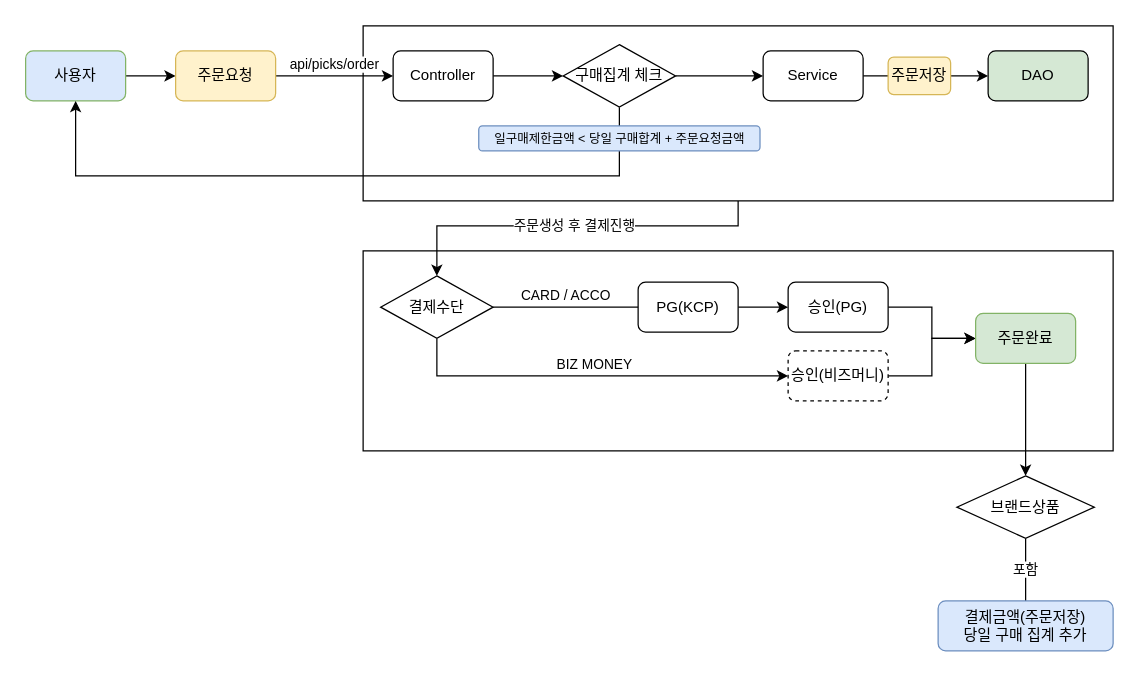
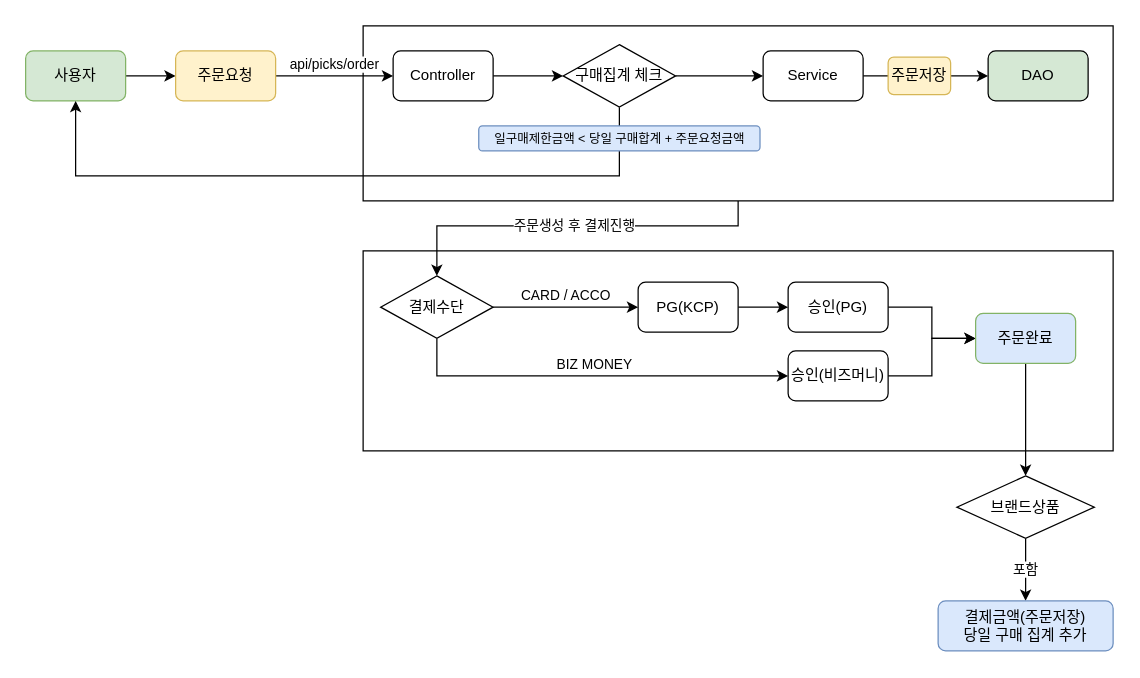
  <mxCell id="0" />
  <mxCell id="1" parent="0" />
  <mxCell id="2" value="" style="rounded=0;whiteSpace=wrap;html=1;" vertex="1" parent="1"><mxGeometry x="290" y="200" width="600" height="160" as="geometry" /></mxCell>
  <mxCell id="3" value="주문생성 후 결제진행" style="edgeStyle=orthogonalEdgeStyle;rounded=0;orthogonalLoop=1;jettySize=auto;html=1;" edge="1" parent="1" source="4" target="23"><mxGeometry relative="1" as="geometry"><Array as="points"><mxPoint x="590" y="180" /><mxPoint x="349" y="180" /></Array></mxGeometry></mxCell>
  <mxCell id="4" value="" style="rounded=0;whiteSpace=wrap;html=1;" vertex="1" parent="1"><mxGeometry x="290" y="20" width="600" height="140" as="geometry" /></mxCell>
  <mxCell id="5" style="edgeStyle=orthogonalEdgeStyle;rounded=0;orthogonalLoop=1;jettySize=auto;html=1;entryX=0;entryY=0.5;entryDx=0;entryDy=0;" edge="1" parent="1" source="6" target="8"><mxGeometry relative="1" as="geometry" /></mxCell>
- <mxCell id="6" value="사용자" style="rounded=1;whiteSpace=wrap;html=1;fillColor=#dae8fc;strokeColor=#82b366;" vertex="1" parent="1"><mxGeometry x="20" y="40" width="80" height="40" as="geometry" /></mxCell>
+ <mxCell id="6" value="사용자" style="rounded=1;whiteSpace=wrap;html=1;fillColor=#d5e8d4;strokeColor=#82b366;" vertex="1" parent="1"><mxGeometry x="20" y="40" width="80" height="40" as="geometry" /></mxCell>
  <mxCell id="7" value="api/picks/order" style="edgeStyle=orthogonalEdgeStyle;rounded=0;orthogonalLoop=1;jettySize=auto;html=1;labelPosition=center;verticalLabelPosition=top;align=center;verticalAlign=bottom;" edge="1" parent="1" source="8" target="10"><mxGeometry relative="1" as="geometry"><mxPoint as="offset" /></mxGeometry></mxCell>
  <mxCell id="8" value="주문요청" style="rounded=1;whiteSpace=wrap;html=1;fillColor=#fff2cc;strokeColor=#d6b656;" vertex="1" parent="1"><mxGeometry x="140" y="40" width="80" height="40" as="geometry" /></mxCell>
  <mxCell id="9" value="" style="edgeStyle=orthogonalEdgeStyle;rounded=0;orthogonalLoop=1;jettySize=auto;html=1;" edge="1" parent="1" source="10" target="13"><mxGeometry relative="1" as="geometry" /></mxCell>
  <mxCell id="10" value="Controller" style="rounded=1;whiteSpace=wrap;html=1;" vertex="1" parent="1"><mxGeometry x="314" y="40" width="80" height="40" as="geometry" /></mxCell>
  <mxCell id="11" value="&lt;div&gt;&lt;br&gt;&lt;/div&gt;&lt;div&gt;&lt;br&gt;&lt;/div&gt;" style="edgeStyle=orthogonalEdgeStyle;rounded=0;orthogonalLoop=1;jettySize=auto;html=1;entryX=0.5;entryY=1;entryDx=0;entryDy=0;exitX=0.5;exitY=1;exitDx=0;exitDy=0;" edge="1" parent="1" source="13" target="6"><mxGeometry x="-0.0" relative="1" as="geometry"><Array as="points"><mxPoint x="495" y="140" /><mxPoint x="60" y="140" /></Array><mxPoint as="offset" /></mxGeometry></mxCell>
  <mxCell id="12" style="edgeStyle=orthogonalEdgeStyle;rounded=0;orthogonalLoop=1;jettySize=auto;html=1;entryX=0;entryY=0.5;entryDx=0;entryDy=0;" edge="1" parent="1" source="13" target="16"><mxGeometry relative="1" as="geometry" /></mxCell>
  <mxCell id="13" value="구매집계 체크" style="rhombus;whiteSpace=wrap;html=1;" vertex="1" parent="1"><mxGeometry x="450" y="35" width="90" height="50" as="geometry" /></mxCell>
  <mxCell id="14" value="&lt;font style=&quot;font-size: 10px;&quot;&gt;일구매제한금액 &amp;lt; 당일 구매합계 + 주문요청금액&lt;/font&gt;" style="rounded=1;whiteSpace=wrap;html=1;fillColor=#dae8fc;strokeColor=#6c8ebf;" vertex="1" parent="1"><mxGeometry x="382.5" y="100" width="225" height="20" as="geometry" /></mxCell>
  <mxCell id="15" value="" style="edgeStyle=orthogonalEdgeStyle;rounded=0;orthogonalLoop=1;jettySize=auto;html=1;" edge="1" parent="1" source="16" target="17"><mxGeometry relative="1" as="geometry" /></mxCell>
  <mxCell id="16" value="Service" style="rounded=1;whiteSpace=wrap;html=1;" vertex="1" parent="1"><mxGeometry x="610" y="40" width="80" height="40" as="geometry" /></mxCell>
  <mxCell id="17" value="DAO" style="rounded=1;whiteSpace=wrap;html=1;fillColor=#d5e8d4;" vertex="1" parent="1"><mxGeometry x="790" y="40" width="80" height="40" as="geometry" /></mxCell>
  <mxCell id="18" value="주문저장" style="rounded=1;whiteSpace=wrap;html=1;fillColor=#fff2cc;strokeColor=#d6b656;" vertex="1" parent="1"><mxGeometry x="710" y="45" width="50" height="30" as="geometry" /></mxCell>
  <mxCell id="19" value="" style="edgeStyle=orthogonalEdgeStyle;rounded=0;orthogonalLoop=1;jettySize=auto;html=1;" edge="1" parent="1" source="20" target="27"><mxGeometry relative="1" as="geometry" /></mxCell>
  <mxCell id="20" value="PG(KCP)" style="rounded=1;whiteSpace=wrap;html=1;" vertex="1" parent="1"><mxGeometry x="510" y="225" width="80" height="40" as="geometry" /></mxCell>
- <mxCell id="21" value="CARD / ACCO" style="edgeStyle=orthogonalEdgeStyle;rounded=0;orthogonalLoop=1;jettySize=auto;html=1;verticalAlign=bottom;endArrow=none;" edge="1" parent="1" source="23" target="20"><mxGeometry x="0.004" relative="1" as="geometry"><mxPoint as="offset" /></mxGeometry></mxCell>
+ <mxCell id="21" value="CARD / ACCO" style="edgeStyle=orthogonalEdgeStyle;rounded=0;orthogonalLoop=1;jettySize=auto;html=1;verticalAlign=bottom;" edge="1" parent="1" source="23" target="20"><mxGeometry x="0.004" relative="1" as="geometry"><mxPoint as="offset" /></mxGeometry></mxCell>
  <mxCell id="22" value="BIZ MONEY" style="edgeStyle=orthogonalEdgeStyle;rounded=0;orthogonalLoop=1;jettySize=auto;html=1;entryX=0;entryY=0.5;entryDx=0;entryDy=0;exitX=0.5;exitY=1;exitDx=0;exitDy=0;verticalAlign=bottom;" edge="1" parent="1" source="23" target="25"><mxGeometry relative="1" as="geometry" /></mxCell>
  <mxCell id="23" value="결제수단" style="rhombus;whiteSpace=wrap;html=1;" vertex="1" parent="1"><mxGeometry x="304" y="220" width="90" height="50" as="geometry" /></mxCell>
  <mxCell id="24" style="edgeStyle=orthogonalEdgeStyle;rounded=0;orthogonalLoop=1;jettySize=auto;html=1;entryX=0;entryY=0.5;entryDx=0;entryDy=0;" edge="1" parent="1" source="25" target="29"><mxGeometry relative="1" as="geometry" /></mxCell>
- <mxCell id="25" value="승인(비즈머니)" style="rounded=1;whiteSpace=wrap;html=1;dashed=1;" vertex="1" parent="1"><mxGeometry x="630" y="280" width="80" height="40" as="geometry" /></mxCell>
+ <mxCell id="25" value="승인(비즈머니)" style="rounded=1;whiteSpace=wrap;html=1;" vertex="1" parent="1"><mxGeometry x="630" y="280" width="80" height="40" as="geometry" /></mxCell>
  <mxCell id="26" style="edgeStyle=orthogonalEdgeStyle;rounded=0;orthogonalLoop=1;jettySize=auto;html=1;entryX=0;entryY=0.5;entryDx=0;entryDy=0;" edge="1" parent="1" source="27" target="29"><mxGeometry relative="1" as="geometry" /></mxCell>
  <mxCell id="27" value="승인(PG)" style="rounded=1;whiteSpace=wrap;html=1;" vertex="1" parent="1"><mxGeometry x="630" y="225" width="80" height="40" as="geometry" /></mxCell>
  <mxCell id="28" style="edgeStyle=orthogonalEdgeStyle;rounded=0;orthogonalLoop=1;jettySize=auto;html=1;" edge="1" parent="1" source="29" target="31"><mxGeometry relative="1" as="geometry" /></mxCell>
- <mxCell id="29" value="주문완료" style="rounded=1;whiteSpace=wrap;html=1;fillColor=#d5e8d4;strokeColor=#82b366;" vertex="1" parent="1"><mxGeometry x="780" y="250" width="80" height="40" as="geometry" /></mxCell>
- <mxCell id="30" value="포함" style="edgeStyle=orthogonalEdgeStyle;rounded=0;orthogonalLoop=1;jettySize=auto;html=1;endArrow=none;" edge="1" parent="1" source="31" target="32"><mxGeometry relative="1" as="geometry" /></mxCell>
+ <mxCell id="29" value="주문완료" style="rounded=1;whiteSpace=wrap;html=1;fillColor=#dae8fc;strokeColor=#82b366;" vertex="1" parent="1"><mxGeometry x="780" y="250" width="80" height="40" as="geometry" /></mxCell>
+ <mxCell id="30" value="포함" style="edgeStyle=orthogonalEdgeStyle;rounded=0;orthogonalLoop=1;jettySize=auto;html=1;" edge="1" parent="1" source="31" target="32"><mxGeometry relative="1" as="geometry" /></mxCell>
  <mxCell id="31" value="브랜드상품" style="rhombus;whiteSpace=wrap;html=1;" vertex="1" parent="1"><mxGeometry x="765" y="380" width="110" height="50" as="geometry" /></mxCell>
  <mxCell id="32" value="결제금액(주문저장)&lt;br&gt;당일 구매 집계 추가" style="rounded=1;whiteSpace=wrap;html=1;fillColor=#dae8fc;strokeColor=#6c8ebf;" vertex="1" parent="1"><mxGeometry x="750" y="480" width="140" height="40" as="geometry" /></mxCell>
